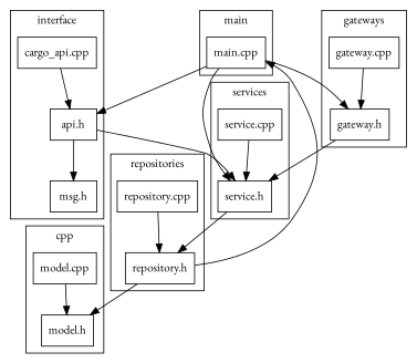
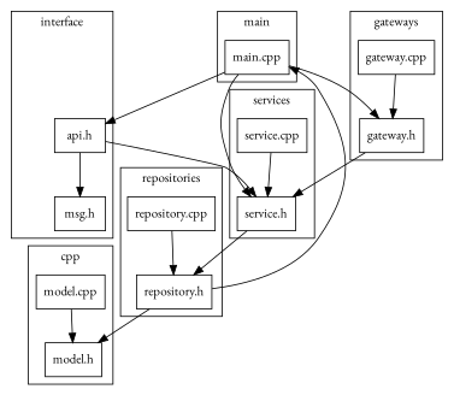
  digraph {
    fontname="EB Garamond"
    node [fontname="EB Garamond" shape=box]
    edge [fontname="EB Garamond" style=solid]
    n1 [label="main.cpp"]
    n2 [label="api.h"]
-   n3 [label="cargo_api.cpp"]
    n4 [label="msg.h"]
    n5 [label="gateway.h"]
    n6 [label="gateway.cpp"]
    n7 [label="repository.cpp"]
    n8 [label="repository.h"]
    n9 [label="service.h"]
    n10 [label="service.cpp"]
    n11 [label="model.h"]
    n12 [label="model.cpp"]
    subgraph cluster_1 {
      label=main
      n1
    }
    subgraph cluster_2 {
      label=interface
      n2
-     n3
      n4
    }
    subgraph cluster_3 {
      label=gateways
      n5
      n6
    }
    subgraph cluster_4 {
      label=repositories
      n7
      n8
    }
    subgraph cluster_5 {
      label=services
      n9
      n10
    }
    subgraph cluster_6 {
      label=cpp
      n11
      n12
    }
    n1 -> n2
    n1 -> n5
    n1 -> n9
    n2 -> n4
    n2 -> n9
-   n3 -> n2
    n5 -> n9
    n6 -> n5
    n7 -> n8
    n8 -> n1
    n8 -> n11
    n9 -> n8
    n10 -> n9
    n12 -> n11
  }
